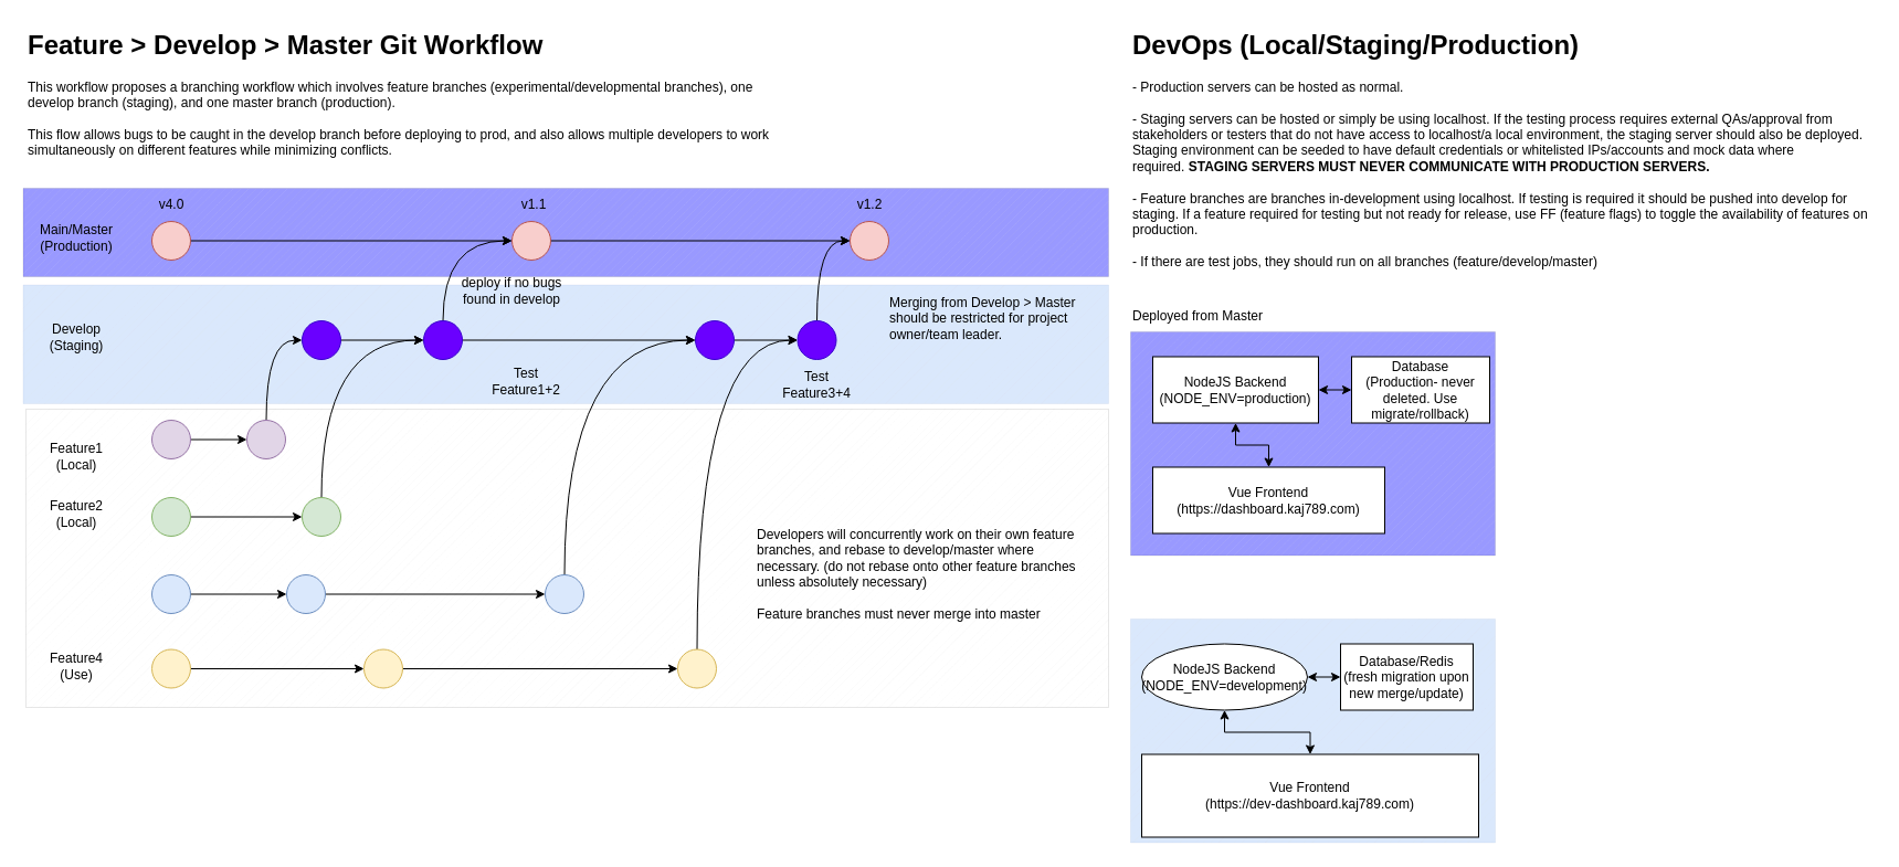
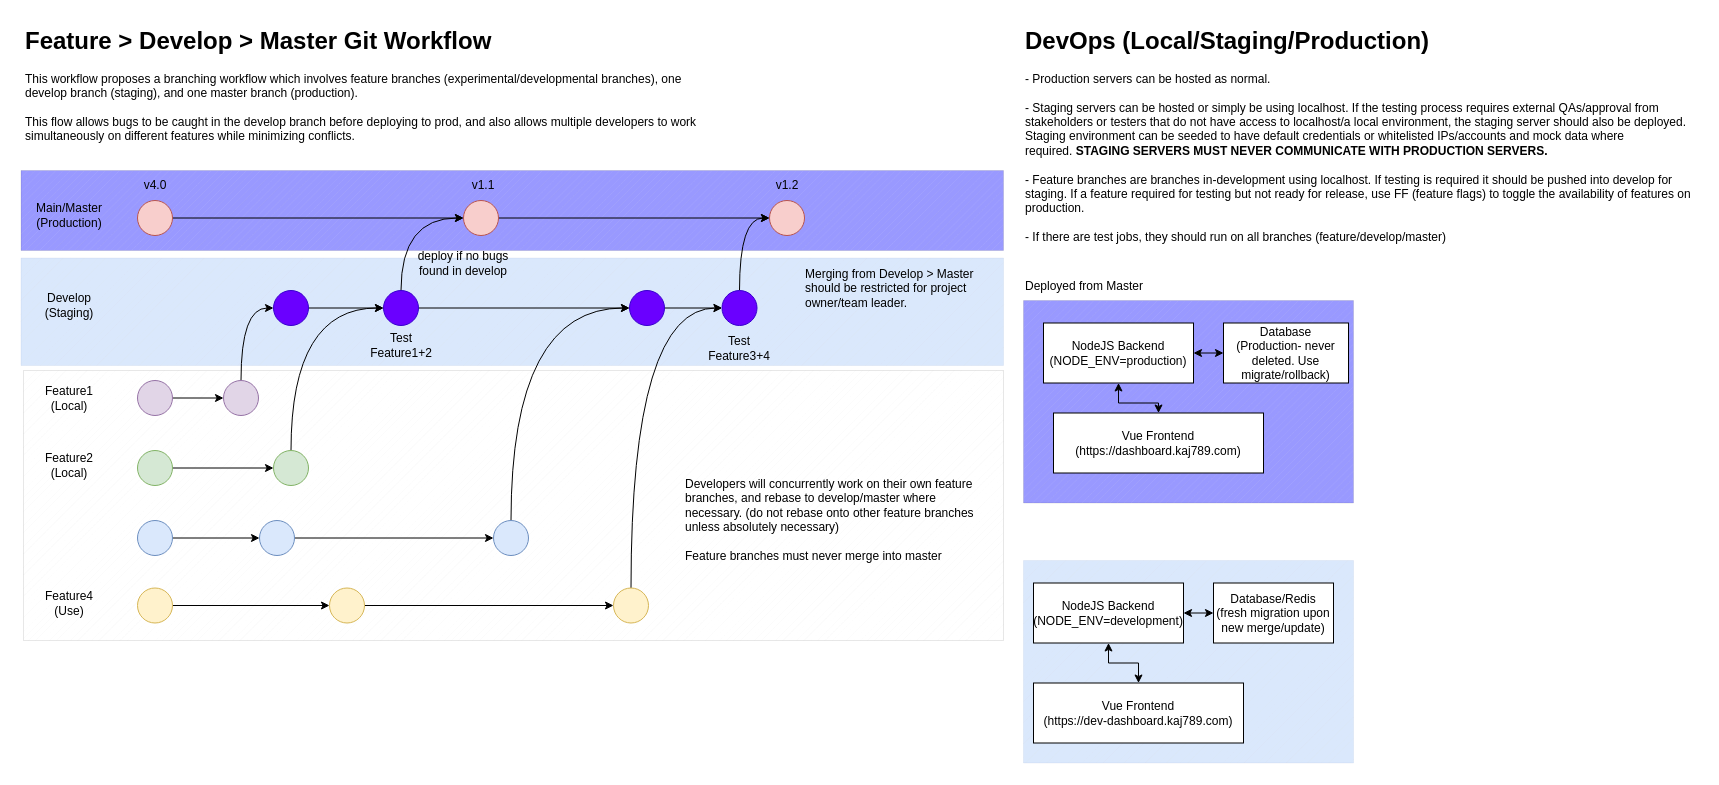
  <mxCell id="0" />
  <mxCell id="1" parent="0" />
  <mxCell id="2" value="" style="verticalLabelPosition=bottom;verticalAlign=top;html=1;shape=mxgraph.basic.patternFillRect;fillStyle=diag;step=5;fillStrokeWidth=0.2;fillStrokeColor=#dddddd;dashed=1;dashPattern=1 1;strokeWidth=0;fillColor=#dae8fc;strokeColor=#6c8ebf;" vertex="1" parent="1"><mxGeometry x="20.5" y="257.5" width="982.5" height="107.5" as="geometry" /></mxCell>
  <mxCell id="3" value="" style="verticalLabelPosition=bottom;verticalAlign=top;html=1;shape=mxgraph.basic.patternFillRect;fillStyle=diag;step=5;fillStrokeWidth=0.2;fillStrokeColor=#dddddd;dashed=1;dashPattern=1 1;strokeWidth=0;fillColor=#9999FF;" vertex="1" parent="1"><mxGeometry x="1023" y="300" width="330" height="202.5" as="geometry" /></mxCell>
  <mxCell id="4" value="" style="verticalLabelPosition=bottom;verticalAlign=top;html=1;shape=mxgraph.basic.patternFillRect;fillStyle=diag;step=5;fillStrokeWidth=0.2;fillStrokeColor=#dddddd;dashed=1;dashPattern=1 1;strokeWidth=0;fillColor=#9999FF;" vertex="1" parent="1"><mxGeometry x="20.5" y="170" width="982.5" height="80" as="geometry" /></mxCell>
  <mxCell id="5" value="" style="verticalLabelPosition=bottom;verticalAlign=top;html=1;shape=mxgraph.basic.patternFillRect;fillStyle=diag;step=5;fillStrokeWidth=0.2;fillStrokeColor=#dddddd;dashed=1;dashPattern=1 1;strokeWidth=0;" vertex="1" parent="1"><mxGeometry x="23" y="370" width="980" height="270" as="geometry" /></mxCell>
  <mxCell id="6" value="Main/Master&lt;br&gt;(Production)" style="text;html=1;align=center;verticalAlign=middle;whiteSpace=wrap;rounded=0;" vertex="1" parent="1"><mxGeometry x="39" y="200" width="60" height="30" as="geometry" /></mxCell>
  <mxCell id="7" value="Develop&lt;br&gt;(Staging)" style="text;html=1;align=center;verticalAlign=middle;whiteSpace=wrap;rounded=0;" vertex="1" parent="1"><mxGeometry x="39" y="290" width="60" height="30" as="geometry" /></mxCell>
- <mxCell id="8" value="Feature1&lt;br&gt;(Local)" style="text;html=1;align=center;verticalAlign=middle;whiteSpace=wrap;rounded=0;" vertex="1" parent="1"><mxGeometry x="39" y="397.5" width="60" height="30" as="geometry" /></mxCell>
+ <mxCell id="8" value="Feature1&lt;br&gt;(Local)" style="text;html=1;align=center;verticalAlign=middle;whiteSpace=wrap;rounded=0;" vertex="1" parent="1"><mxGeometry x="39" y="382.5" width="60" height="30" as="geometry" /></mxCell>
  <mxCell id="9" value="Feature2&lt;br&gt;(Local)" style="text;html=1;align=center;verticalAlign=middle;whiteSpace=wrap;rounded=0;" vertex="1" parent="1"><mxGeometry x="39" y="450" width="60" height="30" as="geometry" /></mxCell>
  <mxCell id="10" value="" style="edgeStyle=orthogonalEdgeStyle;rounded=0;orthogonalLoop=1;jettySize=auto;html=1;" edge="1" parent="1" source="11" target="26"><mxGeometry relative="1" as="geometry" /></mxCell>
  <mxCell id="11" value="" style="ellipse;whiteSpace=wrap;html=1;aspect=fixed;fillColor=#f8cecc;strokeColor=#b85450;" vertex="1" parent="1"><mxGeometry x="137" y="200" width="35" height="35" as="geometry" /></mxCell>
  <mxCell id="12" value="" style="edgeStyle=orthogonalEdgeStyle;rounded=0;orthogonalLoop=1;jettySize=auto;html=1;" edge="1" parent="1" source="13" target="17"><mxGeometry relative="1" as="geometry" /></mxCell>
  <mxCell id="13" value="" style="ellipse;whiteSpace=wrap;html=1;aspect=fixed;fillColor=#e1d5e7;strokeColor=#9673a6;" vertex="1" parent="1"><mxGeometry x="137" y="380" width="35" height="35" as="geometry" /></mxCell>
  <mxCell id="14" value="" style="edgeStyle=orthogonalEdgeStyle;rounded=0;orthogonalLoop=1;jettySize=auto;html=1;" edge="1" parent="1" source="15" target="19"><mxGeometry relative="1" as="geometry" /></mxCell>
  <mxCell id="15" value="" style="ellipse;whiteSpace=wrap;html=1;aspect=fixed;fillColor=#d5e8d4;strokeColor=#82b366;" vertex="1" parent="1"><mxGeometry x="137" y="450" width="35" height="35" as="geometry" /></mxCell>
  <mxCell id="16" style="edgeStyle=orthogonalEdgeStyle;rounded=0;orthogonalLoop=1;jettySize=auto;html=1;exitX=0.5;exitY=0;exitDx=0;exitDy=0;entryX=0;entryY=0.5;entryDx=0;entryDy=0;curved=1;" edge="1" parent="1" source="17" target="21"><mxGeometry relative="1" as="geometry" /></mxCell>
  <mxCell id="17" value="" style="ellipse;whiteSpace=wrap;html=1;aspect=fixed;fillColor=#e1d5e7;strokeColor=#9673a6;" vertex="1" parent="1"><mxGeometry x="223" y="380" width="35" height="35" as="geometry" /></mxCell>
  <mxCell id="18" style="edgeStyle=orthogonalEdgeStyle;rounded=0;orthogonalLoop=1;jettySize=auto;html=1;exitX=0.5;exitY=0;exitDx=0;exitDy=0;entryX=0;entryY=0.5;entryDx=0;entryDy=0;curved=1;" edge="1" parent="1" source="19" target="24"><mxGeometry relative="1" as="geometry" /></mxCell>
  <mxCell id="19" value="" style="ellipse;whiteSpace=wrap;html=1;aspect=fixed;fillColor=#d5e8d4;strokeColor=#82b366;" vertex="1" parent="1"><mxGeometry x="273" y="450" width="35" height="35" as="geometry" /></mxCell>
  <mxCell id="20" value="" style="edgeStyle=orthogonalEdgeStyle;rounded=0;orthogonalLoop=1;jettySize=auto;html=1;" edge="1" parent="1" source="21" target="24"><mxGeometry relative="1" as="geometry" /></mxCell>
  <mxCell id="21" value="" style="ellipse;whiteSpace=wrap;html=1;aspect=fixed;fillColor=#6a00ff;strokeColor=#3700CC;fontColor=#ffffff;" vertex="1" parent="1"><mxGeometry x="273" y="290" width="35" height="35" as="geometry" /></mxCell>
  <mxCell id="22" style="edgeStyle=orthogonalEdgeStyle;rounded=0;orthogonalLoop=1;jettySize=auto;html=1;exitX=0.5;exitY=0;exitDx=0;exitDy=0;entryX=0;entryY=0.5;entryDx=0;entryDy=0;curved=1;" edge="1" parent="1" source="24" target="26"><mxGeometry relative="1" as="geometry" /></mxCell>
  <mxCell id="23" value="" style="edgeStyle=orthogonalEdgeStyle;rounded=0;orthogonalLoop=1;jettySize=auto;html=1;" edge="1" parent="1" source="24" target="43"><mxGeometry relative="1" as="geometry" /></mxCell>
  <mxCell id="24" value="" style="ellipse;whiteSpace=wrap;html=1;aspect=fixed;fillColor=#6a00ff;strokeColor=#3700CC;fontColor=#ffffff;" vertex="1" parent="1"><mxGeometry x="383" y="290" width="35" height="35" as="geometry" /></mxCell>
  <mxCell id="25" value="" style="edgeStyle=orthogonalEdgeStyle;rounded=0;orthogonalLoop=1;jettySize=auto;html=1;" edge="1" parent="1" source="26" target="44"><mxGeometry relative="1" as="geometry" /></mxCell>
  <mxCell id="26" value="" style="ellipse;whiteSpace=wrap;html=1;aspect=fixed;fillColor=#f8cecc;strokeColor=#b85450;" vertex="1" parent="1"><mxGeometry x="463" y="200" width="35" height="35" as="geometry" /></mxCell>
  <mxCell id="27" value="v4.0" style="text;html=1;align=center;verticalAlign=middle;whiteSpace=wrap;rounded=0;" vertex="1" parent="1"><mxGeometry x="124.5" y="170" width="60" height="30" as="geometry" /></mxCell>
  <mxCell id="28" value="v1.1" style="text;html=1;align=center;verticalAlign=middle;whiteSpace=wrap;rounded=0;" vertex="1" parent="1"><mxGeometry x="453" y="170" width="60" height="30" as="geometry" /></mxCell>
  <mxCell id="29" value="Feature4&lt;br&gt;(Use)" style="text;html=1;align=center;verticalAlign=middle;whiteSpace=wrap;rounded=0;" vertex="1" parent="1"><mxGeometry x="39" y="587.5" width="60" height="30" as="geometry" /></mxCell>
  <mxCell id="30" value="" style="edgeStyle=orthogonalEdgeStyle;rounded=0;orthogonalLoop=1;jettySize=auto;html=1;" edge="1" parent="1" source="31" target="33"><mxGeometry relative="1" as="geometry" /></mxCell>
  <mxCell id="31" value="" style="ellipse;whiteSpace=wrap;html=1;aspect=fixed;fillColor=#dae8fc;strokeColor=#6c8ebf;" vertex="1" parent="1"><mxGeometry x="137" y="520" width="35" height="35" as="geometry" /></mxCell>
  <mxCell id="32" value="" style="edgeStyle=orthogonalEdgeStyle;rounded=0;orthogonalLoop=1;jettySize=auto;html=1;" edge="1" parent="1" source="33" target="35"><mxGeometry relative="1" as="geometry" /></mxCell>
  <mxCell id="33" value="" style="ellipse;whiteSpace=wrap;html=1;aspect=fixed;fillColor=#dae8fc;strokeColor=#6c8ebf;" vertex="1" parent="1"><mxGeometry x="259" y="520" width="35" height="35" as="geometry" /></mxCell>
  <mxCell id="34" style="edgeStyle=orthogonalEdgeStyle;rounded=0;orthogonalLoop=1;jettySize=auto;html=1;exitX=0.5;exitY=0;exitDx=0;exitDy=0;entryX=0;entryY=0.5;entryDx=0;entryDy=0;curved=1;" edge="1" parent="1" source="35" target="43"><mxGeometry relative="1" as="geometry" /></mxCell>
  <mxCell id="35" value="" style="ellipse;whiteSpace=wrap;html=1;aspect=fixed;fillColor=#dae8fc;strokeColor=#6c8ebf;" vertex="1" parent="1"><mxGeometry x="493" y="520" width="35" height="35" as="geometry" /></mxCell>
  <mxCell id="36" value="" style="edgeStyle=orthogonalEdgeStyle;rounded=0;orthogonalLoop=1;jettySize=auto;html=1;" edge="1" parent="1" source="37" target="39"><mxGeometry relative="1" as="geometry" /></mxCell>
  <mxCell id="37" value="" style="ellipse;whiteSpace=wrap;html=1;aspect=fixed;fillColor=#fff2cc;strokeColor=#d6b656;" vertex="1" parent="1"><mxGeometry x="137" y="587.5" width="35" height="35" as="geometry" /></mxCell>
  <mxCell id="38" value="" style="edgeStyle=orthogonalEdgeStyle;rounded=0;orthogonalLoop=1;jettySize=auto;html=1;" edge="1" parent="1" source="39" target="41"><mxGeometry relative="1" as="geometry" /></mxCell>
  <mxCell id="39" value="" style="ellipse;whiteSpace=wrap;html=1;aspect=fixed;fillColor=#fff2cc;strokeColor=#d6b656;" vertex="1" parent="1"><mxGeometry x="329" y="587.5" width="35" height="35" as="geometry" /></mxCell>
  <mxCell id="40" style="edgeStyle=orthogonalEdgeStyle;rounded=0;orthogonalLoop=1;jettySize=auto;html=1;exitX=0.5;exitY=0;exitDx=0;exitDy=0;entryX=0;entryY=0.5;entryDx=0;entryDy=0;curved=1;" edge="1" parent="1" source="41" target="47"><mxGeometry relative="1" as="geometry" /></mxCell>
  <mxCell id="41" value="" style="ellipse;whiteSpace=wrap;html=1;aspect=fixed;fillColor=#fff2cc;strokeColor=#d6b656;" vertex="1" parent="1"><mxGeometry x="613" y="587.5" width="35" height="35" as="geometry" /></mxCell>
  <mxCell id="42" value="" style="edgeStyle=orthogonalEdgeStyle;rounded=0;orthogonalLoop=1;jettySize=auto;html=1;" edge="1" parent="1" source="43" target="47"><mxGeometry relative="1" as="geometry" /></mxCell>
  <mxCell id="43" value="" style="ellipse;whiteSpace=wrap;html=1;aspect=fixed;fillColor=#6a00ff;strokeColor=#3700CC;fontColor=#ffffff;" vertex="1" parent="1"><mxGeometry x="629" y="290" width="35" height="35" as="geometry" /></mxCell>
  <mxCell id="44" value="" style="ellipse;whiteSpace=wrap;html=1;aspect=fixed;fillColor=#f8cecc;strokeColor=#b85450;" vertex="1" parent="1"><mxGeometry x="769" y="200" width="35" height="35" as="geometry" /></mxCell>
  <mxCell id="45" value="v1.2" style="text;html=1;align=center;verticalAlign=middle;whiteSpace=wrap;rounded=0;" vertex="1" parent="1"><mxGeometry x="756.5" y="170" width="60" height="30" as="geometry" /></mxCell>
  <mxCell id="46" style="edgeStyle=orthogonalEdgeStyle;rounded=0;orthogonalLoop=1;jettySize=auto;html=1;exitX=0.5;exitY=0;exitDx=0;exitDy=0;entryX=0;entryY=0.5;entryDx=0;entryDy=0;curved=1;" edge="1" parent="1" source="47" target="44"><mxGeometry relative="1" as="geometry" /></mxCell>
  <mxCell id="47" value="" style="ellipse;whiteSpace=wrap;html=1;aspect=fixed;fillColor=#6a00ff;strokeColor=#3700CC;fontColor=#ffffff;" vertex="1" parent="1"><mxGeometry x="721.5" y="290" width="35" height="35" as="geometry" /></mxCell>
- <mxCell id="48" value="Test&lt;div&gt;Feature1+2&lt;/div&gt;" style="text;html=1;align=center;verticalAlign=middle;whiteSpace=wrap;rounded=0;" vertex="1" parent="1"><mxGeometry x="445.5" y="330" width="60" height="30" as="geometry" /></mxCell>
+ <mxCell id="48" value="Test&lt;div&gt;Feature1+2&lt;/div&gt;" style="text;html=1;align=center;verticalAlign=middle;whiteSpace=wrap;rounded=0;" vertex="1" parent="1"><mxGeometry x="370.5" y="330" width="60" height="30" as="geometry" /></mxCell>
  <mxCell id="49" value="Test&lt;div&gt;Feature3+4&lt;/div&gt;" style="text;html=1;align=center;verticalAlign=middle;whiteSpace=wrap;rounded=0;" vertex="1" parent="1"><mxGeometry x="709" y="332.5" width="60" height="30" as="geometry" /></mxCell>
  <mxCell id="50" value="Merging from Develop &amp;gt; Master should be restricted for project owner/team leader." style="text;html=1;whiteSpace=wrap;overflow=hidden;rounded=0;" vertex="1" parent="1"><mxGeometry x="803" y="260" width="180" height="52.5" as="geometry" /></mxCell>
  <mxCell id="51" value="Developers will concurrently work on their own feature branches, and rebase to develop/master where necessary. (do not rebase onto other feature branches unless absolutely necessary)&lt;div&gt;&lt;br&gt;&lt;/div&gt;&lt;div&gt;Feature branches must never merge into master directly, and should only merge into develop&lt;/div&gt;" style="text;html=1;whiteSpace=wrap;overflow=hidden;rounded=0;" vertex="1" parent="1"><mxGeometry x="683" y="470" width="300" height="90" as="geometry" /></mxCell>
  <mxCell id="52" value="&lt;h1 style=&quot;margin-top: 0px;&quot;&gt;Feature &amp;gt; Develop &amp;gt; Master Git Workflow&lt;/h1&gt;&lt;div&gt;This workflow proposes a branching workflow which involves feature branches (experimental/developmental branches), one develop branch (staging), and one master branch (production). &lt;br&gt;&lt;br&gt;This flow allows bugs to be caught in the develop branch before deploying to prod, and also allows multiple developers to work simultaneously on different features while minimizing conflicts.&lt;/div&gt;" style="text;html=1;whiteSpace=wrap;overflow=hidden;rounded=0;" vertex="1" parent="1"><mxGeometry x="23" y="20" width="674" height="120" as="geometry" /></mxCell>
  <mxCell id="53" value="deploy if no bugs found in develop" style="text;html=1;align=center;verticalAlign=middle;whiteSpace=wrap;rounded=0;" vertex="1" parent="1"><mxGeometry x="413" y="247.5" width="100" height="30" as="geometry" /></mxCell>
  <mxCell id="54" value="&lt;h1 style=&quot;margin-top: 0px;&quot;&gt;DevOps (Local/Staging/Production)&lt;/h1&gt;&lt;div&gt;- Production servers can be hosted as normal.&lt;/div&gt;&lt;div&gt;&lt;br&gt;&lt;/div&gt;&lt;div&gt;- Staging servers can be hosted or simply be using localhost. If the testing process requires external QAs/approval from stakeholders or testers that do not have access to localhost/a local environment, the staging server should also be deployed.&amp;nbsp;&lt;/div&gt;&lt;div&gt;&lt;span style=&quot;background-color: initial;&quot;&gt;Staging environment can be seeded to have default credentials or whitelisted IPs/accounts and mock data where required.&amp;nbsp;&lt;/span&gt;&lt;b style=&quot;background-color: initial;&quot;&gt;STAGING SERVERS MUST NEVER COMMUNICATE WITH PRODUCTION SERVERS.&amp;nbsp;&lt;/b&gt;&lt;/div&gt;&lt;div&gt;&lt;b&gt;&lt;br&gt;&lt;/b&gt;&lt;/div&gt;&lt;div&gt;- Feature branches are branches in-development using localhost. If testing is required it should be pushed into develop for staging. If a feature required for testing but not ready for release, use FF (feature flags) to toggle the availability of features on production.&lt;/div&gt;&lt;div&gt;&lt;br&gt;&lt;/div&gt;&lt;div&gt;- If there are test jobs, they should run on all branches (feature/develop/master)&lt;/div&gt;&lt;div&gt;&lt;br&gt;&lt;/div&gt;&lt;div&gt;&lt;br&gt;&lt;/div&gt;" style="text;html=1;whiteSpace=wrap;overflow=hidden;rounded=0;" vertex="1" parent="1"><mxGeometry x="1023" y="20" width="674" height="250" as="geometry" /></mxCell>
  <mxCell id="55" value="" style="edgeStyle=orthogonalEdgeStyle;rounded=0;orthogonalLoop=1;jettySize=auto;html=1;startArrow=classic;startFill=1;" edge="1" parent="1" source="56" target="57"><mxGeometry relative="1" as="geometry" /></mxCell>
  <mxCell id="56" value="&lt;div&gt;&lt;span style=&quot;background-color: initial;&quot;&gt;NodeJS Backend&lt;br&gt;&lt;/span&gt;(NODE_ENV=production)&lt;/div&gt;" style="rounded=0;whiteSpace=wrap;html=1;" vertex="1" parent="1"><mxGeometry x="1043" y="322.5" width="150" height="60" as="geometry" /></mxCell>
- <mxCell id="57" value="Vue Frontend&lt;div&gt;(https://dashboard.kaj789.com)&lt;/div&gt;" style="rounded=0;whiteSpace=wrap;html=1;" vertex="1" parent="1"><mxGeometry x="1043" y="422.5" width="210" height="60" as="geometry" /></mxCell>
+ <mxCell id="57" value="Vue Frontend&lt;div&gt;(https://dashboard.kaj789.com)&lt;/div&gt;" style="rounded=0;whiteSpace=wrap;html=1;" vertex="1" parent="1"><mxGeometry x="1053" y="412.5" width="210" height="60" as="geometry" /></mxCell>
  <mxCell id="58" value="Database&lt;br&gt;(Production- never deleted. Use migrate/rollback)" style="rounded=0;whiteSpace=wrap;html=1;" vertex="1" parent="1"><mxGeometry x="1223" y="322.5" width="125" height="60" as="geometry" /></mxCell>
  <mxCell id="59" value="" style="endArrow=classic;startArrow=classic;html=1;rounded=0;exitX=0;exitY=0.5;exitDx=0;exitDy=0;entryX=1;entryY=0.5;entryDx=0;entryDy=0;" edge="1" parent="1" source="58" target="56"><mxGeometry width="50" height="50" relative="1" as="geometry"><mxPoint x="1353" y="342.5" as="sourcePoint" /><mxPoint x="1183" y="362.5" as="targetPoint" /></mxGeometry></mxCell>
  <mxCell id="60" value="" style="verticalLabelPosition=bottom;verticalAlign=top;html=1;shape=mxgraph.basic.patternFillRect;fillStyle=diag;step=5;fillStrokeWidth=0.2;fillStrokeColor=#dddddd;dashed=1;dashPattern=1 1;strokeWidth=0;fillColor=#dae8fc;strokeColor=#6c8ebf;" vertex="1" parent="1"><mxGeometry x="1023" y="560" width="330" height="202.5" as="geometry" /></mxCell>
  <mxCell id="61" value="" style="edgeStyle=orthogonalEdgeStyle;rounded=0;orthogonalLoop=1;jettySize=auto;html=1;startArrow=classic;startFill=1;" edge="1" parent="1" source="62" target="63"><mxGeometry relative="1" as="geometry" /></mxCell>
- <mxCell id="62" value="&lt;div&gt;&lt;span style=&quot;background-color: initial;&quot;&gt;NodeJS Backend&lt;br&gt;&lt;/span&gt;(NODE_ENV=development)&lt;/div&gt;" style="ellipse;whiteSpace=wrap;html=1;" vertex="1" parent="1"><mxGeometry x="1033" y="582.5" width="150" height="60" as="geometry" /></mxCell>
- <mxCell id="63" value="Vue Frontend&lt;div&gt;(https://dev-dashboard.kaj789.com)&lt;/div&gt;" style="rounded=0;whiteSpace=wrap;html=1;" vertex="1" parent="1"><mxGeometry x="1033" y="682.5" width="305" height="75" as="geometry" /></mxCell>
+ <mxCell id="62" value="&lt;div&gt;&lt;span style=&quot;background-color: initial;&quot;&gt;NodeJS Backend&lt;br&gt;&lt;/span&gt;(NODE_ENV=development)&lt;/div&gt;" style="rounded=0;whiteSpace=wrap;html=1;" vertex="1" parent="1"><mxGeometry x="1033" y="582.5" width="150" height="60" as="geometry" /></mxCell>
+ <mxCell id="63" value="Vue Frontend&lt;div&gt;(https://dev-dashboard.kaj789.com)&lt;/div&gt;" style="rounded=0;whiteSpace=wrap;html=1;" vertex="1" parent="1"><mxGeometry x="1033" y="682.5" width="210" height="60" as="geometry" /></mxCell>
  <mxCell id="64" value="" style="endArrow=classic;startArrow=classic;html=1;rounded=0;exitX=0;exitY=0.5;exitDx=0;exitDy=0;entryX=1;entryY=0.5;entryDx=0;entryDy=0;" edge="1" parent="1" target="62"><mxGeometry width="50" height="50" relative="1" as="geometry"><mxPoint x="1213" y="612.5" as="sourcePoint" /><mxPoint x="1173" y="622.5" as="targetPoint" /></mxGeometry></mxCell>
  <mxCell id="65" value="Database/Redis&lt;br&gt;(fresh migration upon new merge/update)" style="rounded=0;whiteSpace=wrap;html=1;" vertex="1" parent="1"><mxGeometry x="1213" y="582.5" width="120" height="60" as="geometry" /></mxCell>
  <mxCell id="66" value="Deployed from Master" style="text;html=1;align=left;verticalAlign=middle;whiteSpace=wrap;rounded=0;" vertex="1" parent="1"><mxGeometry x="1023" y="271.25" width="250" height="30" as="geometry" /></mxCell>
